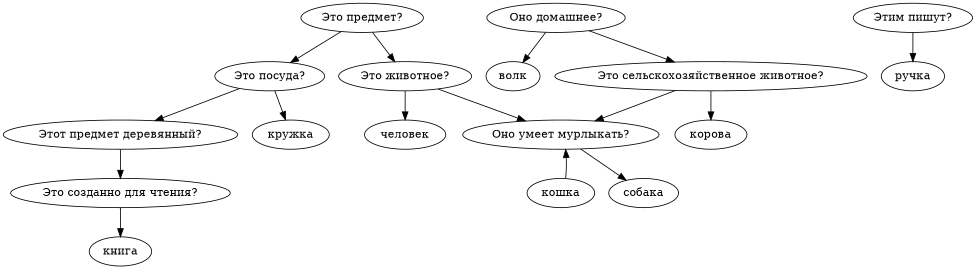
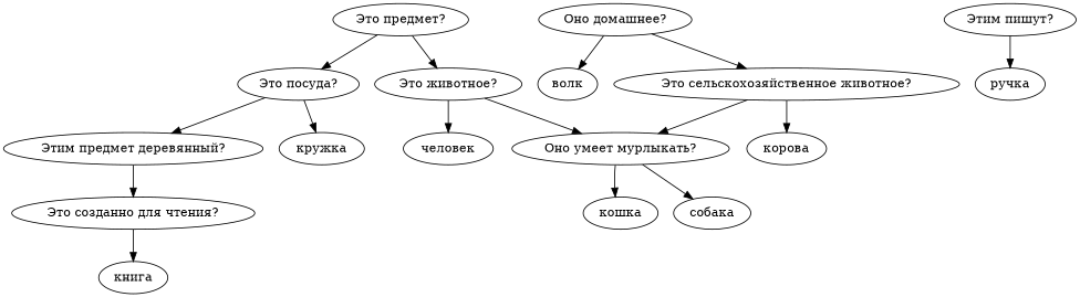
  digraph {
    n1 [label="Это предмет?"]
    n2 [label="Это животное?"]
    n3 [label="Это посуда?"]
    n4 [label="человек"]
    n5 [label="Оно умеет мурлыкать?"]
-   n6 [label="Этот предмет деревянный?"]
+   n6 [label="Этим предмет деревянный?"]
    n7 [label="кружка"]
    n8 [label="Оно домашнее?"]
    n9 [label="волк"]
    n10 [label="Это сельскохозяйственное животное?"]
    n11 [label="корова"]
    n12 [label="собака"]
    n13 [label="кошка"]
    n14 [label="Это созданно для чтения?"]
    n15 [label="книга"]
    n16 [label="Этим пишут?"]
    n17 [label="ручка"]
    n1 -> n2
    n1 -> n3
    n2 -> n4
    n2 -> n5
    n3 -> n6
    n3 -> n7
    n5 -> n12
-   n13 -> n5
+   n5 -> n13
    n6 -> n14
    n8 -> n9
    n8 -> n10
    n10 -> n5
    n10 -> n11
    n14 -> n15
    n16 -> n17
  }
